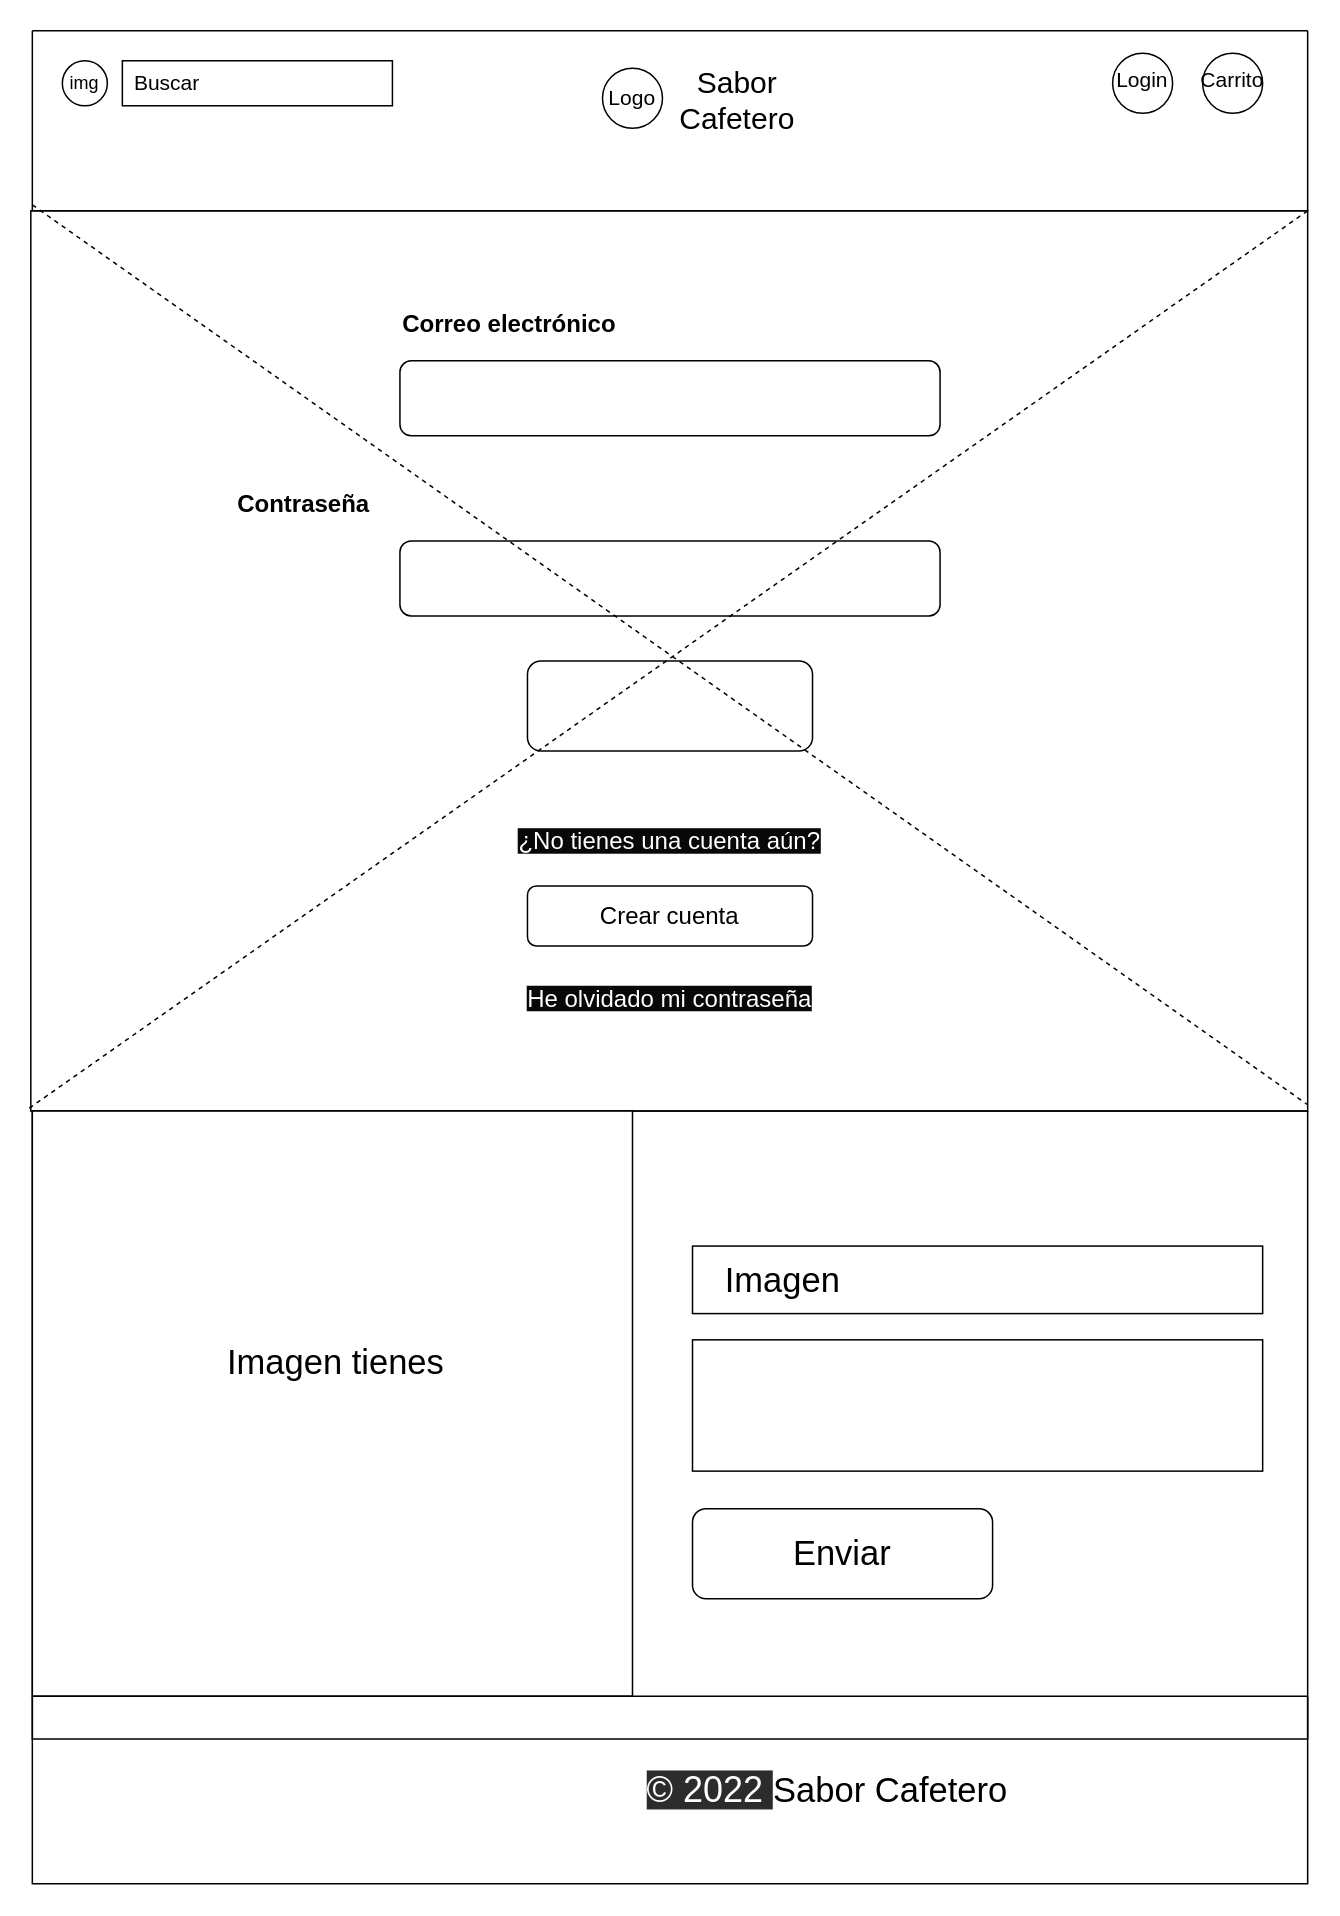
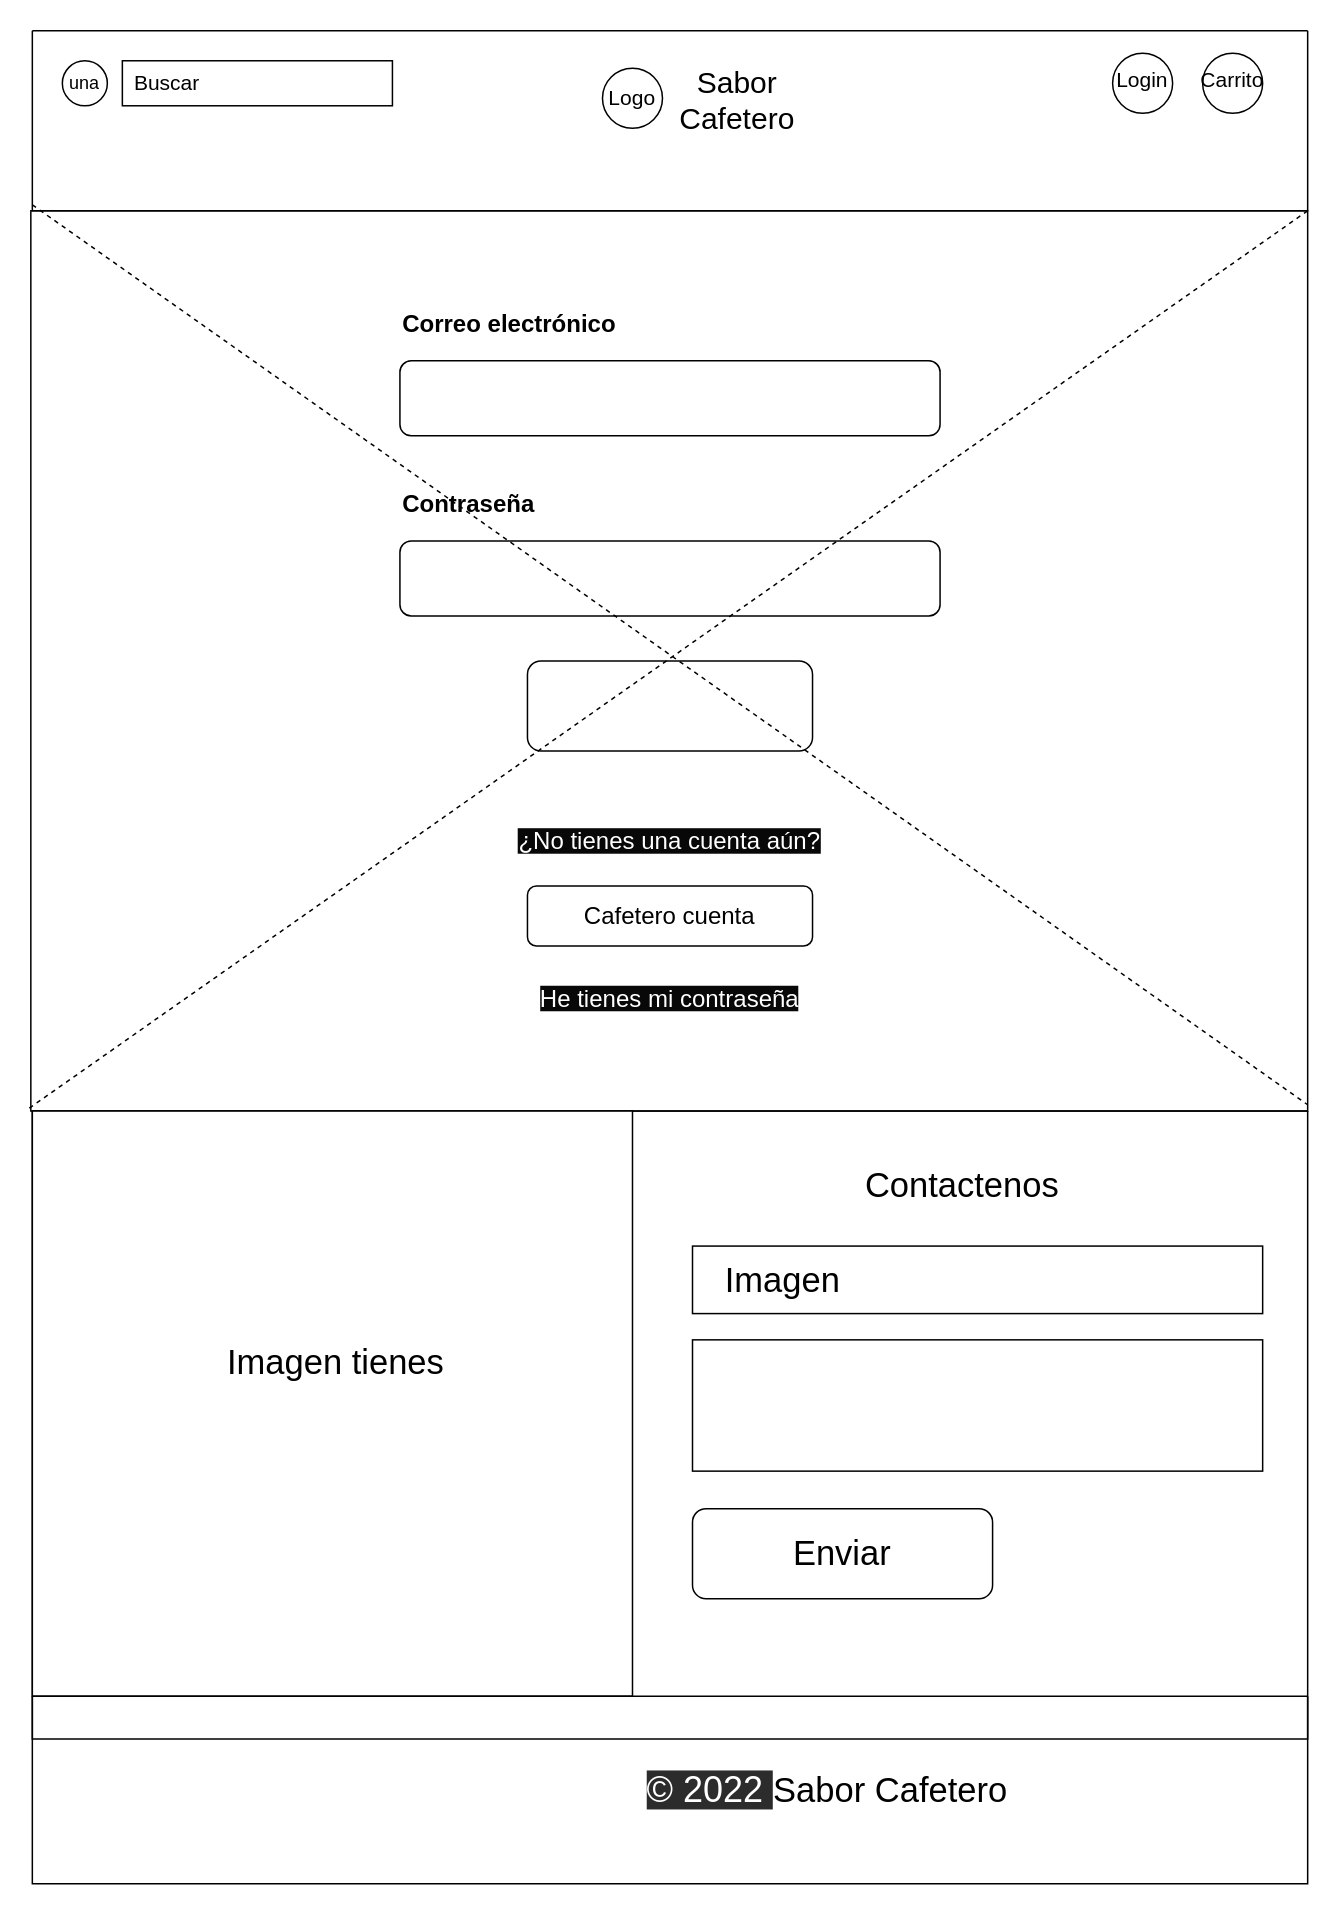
  <mxCell id="0" />
  <mxCell id="1" parent="0" />
  <mxCell id="2" value="" style="rounded=0;whiteSpace=wrap;html=1;" parent="1" vertex="1"><mxGeometry x="20" y="140" width="851" height="600" as="geometry" /></mxCell>
  <mxCell id="3" value="" style="swimlane;startSize=0;" parent="1" vertex="1"><mxGeometry width="850" height="120" as="geometry" x="21" y="20" /></mxCell>
  <mxCell id="4" value="" style="ellipse;whiteSpace=wrap;html=1;aspect=fixed;" parent="3" vertex="1"><mxGeometry x="20" y="20" width="30" height="30" as="geometry" /></mxCell>
- <mxCell id="5" value="img" style="text;html=1;strokeColor=none;fillColor=none;align=center;verticalAlign=middle;whiteSpace=wrap;rounded=0;" parent="3" vertex="1"><mxGeometry x="5" y="20" width="60" height="30" as="geometry" /></mxCell>
+ <mxCell id="5" value="una" style="text;html=1;strokeColor=none;fillColor=none;align=center;verticalAlign=middle;whiteSpace=wrap;rounded=0;" parent="3" vertex="1"><mxGeometry x="5" y="20" width="60" height="30" as="geometry" /></mxCell>
  <mxCell id="6" value="" style="rounded=0;whiteSpace=wrap;html=1;" parent="3" vertex="1"><mxGeometry x="60" y="20" width="180" height="30" as="geometry" /></mxCell>
  <mxCell id="7" value="&lt;font style=&quot;font-size: 14px&quot;&gt;Buscar&lt;/font&gt;" style="text;html=1;strokeColor=none;fillColor=none;align=center;verticalAlign=middle;whiteSpace=wrap;rounded=0;" parent="3" vertex="1"><mxGeometry x="60" y="20" width="60" height="30" as="geometry" /></mxCell>
  <mxCell id="8" value="" style="ellipse;whiteSpace=wrap;html=1;aspect=fixed;fontSize=14;" parent="3" vertex="1"><mxGeometry x="380" y="25" width="40" height="40" as="geometry" /></mxCell>
  <mxCell id="9" value="Logo" style="text;html=1;strokeColor=none;fillColor=none;align=center;verticalAlign=middle;whiteSpace=wrap;rounded=0;fontSize=14;" parent="3" vertex="1"><mxGeometry x="370" y="30" width="60" height="30" as="geometry" /></mxCell>
  <mxCell id="10" value="&lt;font style=&quot;font-size: 20px&quot;&gt;Sabor Cafetero&lt;/font&gt;" style="text;html=1;strokeColor=none;fillColor=none;align=center;verticalAlign=middle;whiteSpace=wrap;rounded=0;fontSize=14;" parent="3" vertex="1"><mxGeometry x="440" y="45" width="60" as="geometry" /></mxCell>
  <mxCell id="11" value="" style="ellipse;whiteSpace=wrap;html=1;aspect=fixed;fontSize=20;" parent="3" vertex="1"><mxGeometry x="720" y="15" width="40" height="40" as="geometry" /></mxCell>
  <mxCell id="12" value="" style="ellipse;whiteSpace=wrap;html=1;aspect=fixed;fontSize=20;" parent="3" vertex="1"><mxGeometry x="780" y="15" width="40" height="40" as="geometry" /></mxCell>
  <mxCell id="13" value="&lt;font style=&quot;font-size: 14px&quot;&gt;Login&lt;/font&gt;" style="text;html=1;strokeColor=none;fillColor=none;align=center;verticalAlign=middle;whiteSpace=wrap;rounded=0;fontSize=20;" parent="3" vertex="1"><mxGeometry x="710" y="15" width="60" height="30" as="geometry" /></mxCell>
  <mxCell id="14" value="&lt;font style=&quot;font-size: 14px&quot;&gt;Carrito&lt;/font&gt;" style="text;html=1;strokeColor=none;fillColor=none;align=center;verticalAlign=middle;whiteSpace=wrap;rounded=0;fontSize=20;" parent="3" vertex="1"><mxGeometry x="770" y="15" width="60" height="30" as="geometry" /></mxCell>
  <mxCell id="15" value="&lt;b&gt;&lt;font style=&quot;font-size: 16px&quot;&gt;Correo electrónico&lt;/font&gt;&lt;/b&gt;" style="text;html=1;strokeColor=none;fillColor=none;align=left;verticalAlign=middle;whiteSpace=wrap;rounded=0;fontSize=14;" parent="1" vertex="1"><mxGeometry x="266" y="200" width="360" height="30" as="geometry" /></mxCell>
  <mxCell id="16" value="" style="rounded=1;whiteSpace=wrap;html=1;fontSize=16;" parent="1" vertex="1"><mxGeometry x="266" y="240" width="360" height="50" as="geometry" /></mxCell>
- <mxCell id="17" value="&lt;b&gt;&lt;font style=&quot;font-size: 16px&quot;&gt;Contraseña&lt;/font&gt;&lt;/b&gt;" style="text;html=1;strokeColor=none;fillColor=none;align=left;verticalAlign=middle;whiteSpace=wrap;rounded=0;fontSize=14;" parent="1" vertex="1"><mxGeometry x="156" y="320" width="360" height="30" as="geometry" /></mxCell>
+ <mxCell id="17" value="&lt;b&gt;&lt;font style=&quot;font-size: 16px&quot;&gt;Contraseña&lt;/font&gt;&lt;/b&gt;" style="text;html=1;strokeColor=none;fillColor=none;align=left;verticalAlign=middle;whiteSpace=wrap;rounded=0;fontSize=14;" parent="1" vertex="1"><mxGeometry x="266" y="320" width="360" height="30" as="geometry" /></mxCell>
  <mxCell id="18" value="" style="rounded=1;whiteSpace=wrap;html=1;fontSize=16;" parent="1" vertex="1"><mxGeometry x="266" y="360" width="360" height="50" as="geometry" /></mxCell>
  <mxCell id="19" value="" style="rounded=1;whiteSpace=wrap;html=1;fontSize=16;" parent="1" vertex="1"><mxGeometry x="351" y="440" width="190" height="60" as="geometry" /></mxCell>
  <mxCell id="20" value="&lt;font color=&quot;#ffffff&quot; style=&quot;background-color: rgb(8 , 8 , 8)&quot;&gt;&lt;span style=&quot;font-family: &amp;#34;poppins&amp;#34; , sans-serif&quot;&gt;¿&lt;/span&gt;No tienes una cuenta aún?&lt;/font&gt;" style="text;html=1;strokeColor=none;fillColor=none;align=center;verticalAlign=middle;whiteSpace=wrap;rounded=0;fontSize=16;" parent="1" vertex="1"><mxGeometry x="306" y="545" width="280" height="30" as="geometry" /></mxCell>
  <mxCell id="21" value="" style="rounded=1;whiteSpace=wrap;html=1;fontSize=16;" parent="1" vertex="1"><mxGeometry x="351" y="590" width="190" height="40" as="geometry" /></mxCell>
- <mxCell id="22" value="Crear cuenta" style="text;html=1;strokeColor=none;fillColor=none;align=center;verticalAlign=middle;whiteSpace=wrap;rounded=0;fontSize=16;" parent="1" vertex="1"><mxGeometry x="361" y="595" width="170" height="30" as="geometry" /></mxCell>
- <mxCell id="23" value="&lt;font face=&quot;poppins, sans-serif&quot; color=&quot;#ffffff&quot; style=&quot;background-color: rgb(8 , 8 , 8)&quot;&gt;He olvidado mi contraseña&lt;/font&gt;" style="text;html=1;strokeColor=none;fillColor=none;align=center;verticalAlign=middle;whiteSpace=wrap;rounded=0;fontSize=16;" parent="1" vertex="1"><mxGeometry x="306" y="650" width="280" height="30" as="geometry" /></mxCell>
+ <mxCell id="22" value="Cafetero cuenta" style="text;html=1;strokeColor=none;fillColor=none;align=center;verticalAlign=middle;whiteSpace=wrap;rounded=0;fontSize=16;" parent="1" vertex="1"><mxGeometry x="361" y="595" width="170" height="30" as="geometry" /></mxCell>
+ <mxCell id="23" value="&lt;font face=&quot;poppins, sans-serif&quot; color=&quot;#ffffff&quot; style=&quot;background-color: rgb(8 , 8 , 8)&quot;&gt;He tienes mi contraseña&lt;/font&gt;" style="text;html=1;strokeColor=none;fillColor=none;align=center;verticalAlign=middle;whiteSpace=wrap;rounded=0;fontSize=16;" parent="1" vertex="1"><mxGeometry x="306" y="650" width="280" height="30" as="geometry" /></mxCell>
  <mxCell id="24" value="" style="swimlane;startSize=0;" parent="1" vertex="1"><mxGeometry y="740" width="850" height="418.5" as="geometry" x="21" /></mxCell>
  <mxCell id="25" value="" style="rounded=0;whiteSpace=wrap;html=1;" parent="24" vertex="1"><mxGeometry width="400" height="390" as="geometry" /></mxCell>
  <mxCell id="26" value="&lt;font style=&quot;font-size: 23px&quot;&gt;Imagen tienes&lt;/font&gt;" style="text;html=1;strokeColor=none;fillColor=none;align=center;verticalAlign=middle;whiteSpace=wrap;rounded=0;strokeWidth=1;" parent="24" vertex="1"><mxGeometry x="35" y="45" width="335" height="245" as="geometry" /></mxCell>
+ <mxCell id="27" value="Contactenos" style="text;html=1;strokeColor=none;fillColor=none;align=center;verticalAlign=middle;whiteSpace=wrap;rounded=0;fontSize=23;" parent="24" vertex="1"><mxGeometry x="440" y="35" width="360" height="30" as="geometry" /></mxCell>
  <mxCell id="28" value="" style="rounded=0;whiteSpace=wrap;html=1;fontSize=23;strokeWidth=1;" parent="24" vertex="1"><mxGeometry x="440" y="90" width="380" height="45" as="geometry" /></mxCell>
  <mxCell id="29" value="Imagen" style="text;html=1;strokeColor=none;fillColor=none;align=left;verticalAlign=middle;whiteSpace=wrap;rounded=0;fontSize=23;" parent="24" vertex="1"><mxGeometry x="460" y="97.5" width="240" height="30" as="geometry" /></mxCell>
  <mxCell id="30" value="" style="rounded=0;whiteSpace=wrap;html=1;fontSize=23;strokeWidth=1;" parent="24" vertex="1"><mxGeometry x="440" y="152.5" width="380" height="87.5" as="geometry" /></mxCell>
  <mxCell id="31" value="" style="rounded=1;whiteSpace=wrap;html=1;fontSize=23;strokeWidth=1;" parent="24" vertex="1"><mxGeometry x="440" y="265" width="200" height="60" as="geometry" /></mxCell>
  <mxCell id="32" value="Enviar" style="text;html=1;strokeColor=none;fillColor=none;align=center;verticalAlign=middle;whiteSpace=wrap;rounded=0;fontSize=23;" parent="24" vertex="1"><mxGeometry x="510" y="280" width="60" height="30" as="geometry" /></mxCell>
  <mxCell id="33" value="" style="swimlane;startSize=0;fontSize=23;strokeWidth=1;" parent="1" vertex="1"><mxGeometry y="1130" width="850" height="125" as="geometry" x="21" /></mxCell>
  <mxCell id="34" value="&lt;span style=&quot;color: rgb(255 , 255 , 255) ; font-family: &amp;#34;poppins&amp;#34; , sans-serif ; background-color: rgb(44 , 44 , 44)&quot;&gt;&lt;font style=&quot;font-size: 24px&quot;&gt;© 2022&amp;nbsp;&lt;/font&gt;&lt;/span&gt;Sabor Cafetero" style="text;html=1;strokeColor=none;fillColor=none;align=center;verticalAlign=middle;whiteSpace=wrap;rounded=0;fontSize=23;" parent="33" vertex="1"><mxGeometry x="355" y="47.5" width="350" height="30" as="geometry" /></mxCell>
  <mxCell id="35" value="" style="endArrow=none;dashed=1;html=1;entryX=-0.005;entryY=-0.005;entryDx=0;entryDy=0;entryPerimeter=0;exitX=1;exitY=1;exitDx=0;exitDy=0;exitPerimeter=0;" parent="1" source="3" target="25" edge="1"><mxGeometry width="50" height="50" relative="1" as="geometry"><mxPoint x="941" y="650" as="sourcePoint" /><mxPoint x="71" y="1280" as="targetPoint" /></mxGeometry></mxCell>
  <mxCell id="36" value="" style="endArrow=none;dashed=1;html=1;entryX=1;entryY=0.993;entryDx=0;entryDy=0;entryPerimeter=0;exitX=0;exitY=0.967;exitDx=0;exitDy=0;exitPerimeter=0;" parent="1" source="3" target="2" edge="1"><mxGeometry width="50" height="50" relative="1" as="geometry"><mxPoint x="-49" y="240" as="sourcePoint" /><mxPoint x="71" y="1280" as="targetPoint" /></mxGeometry></mxCell>
